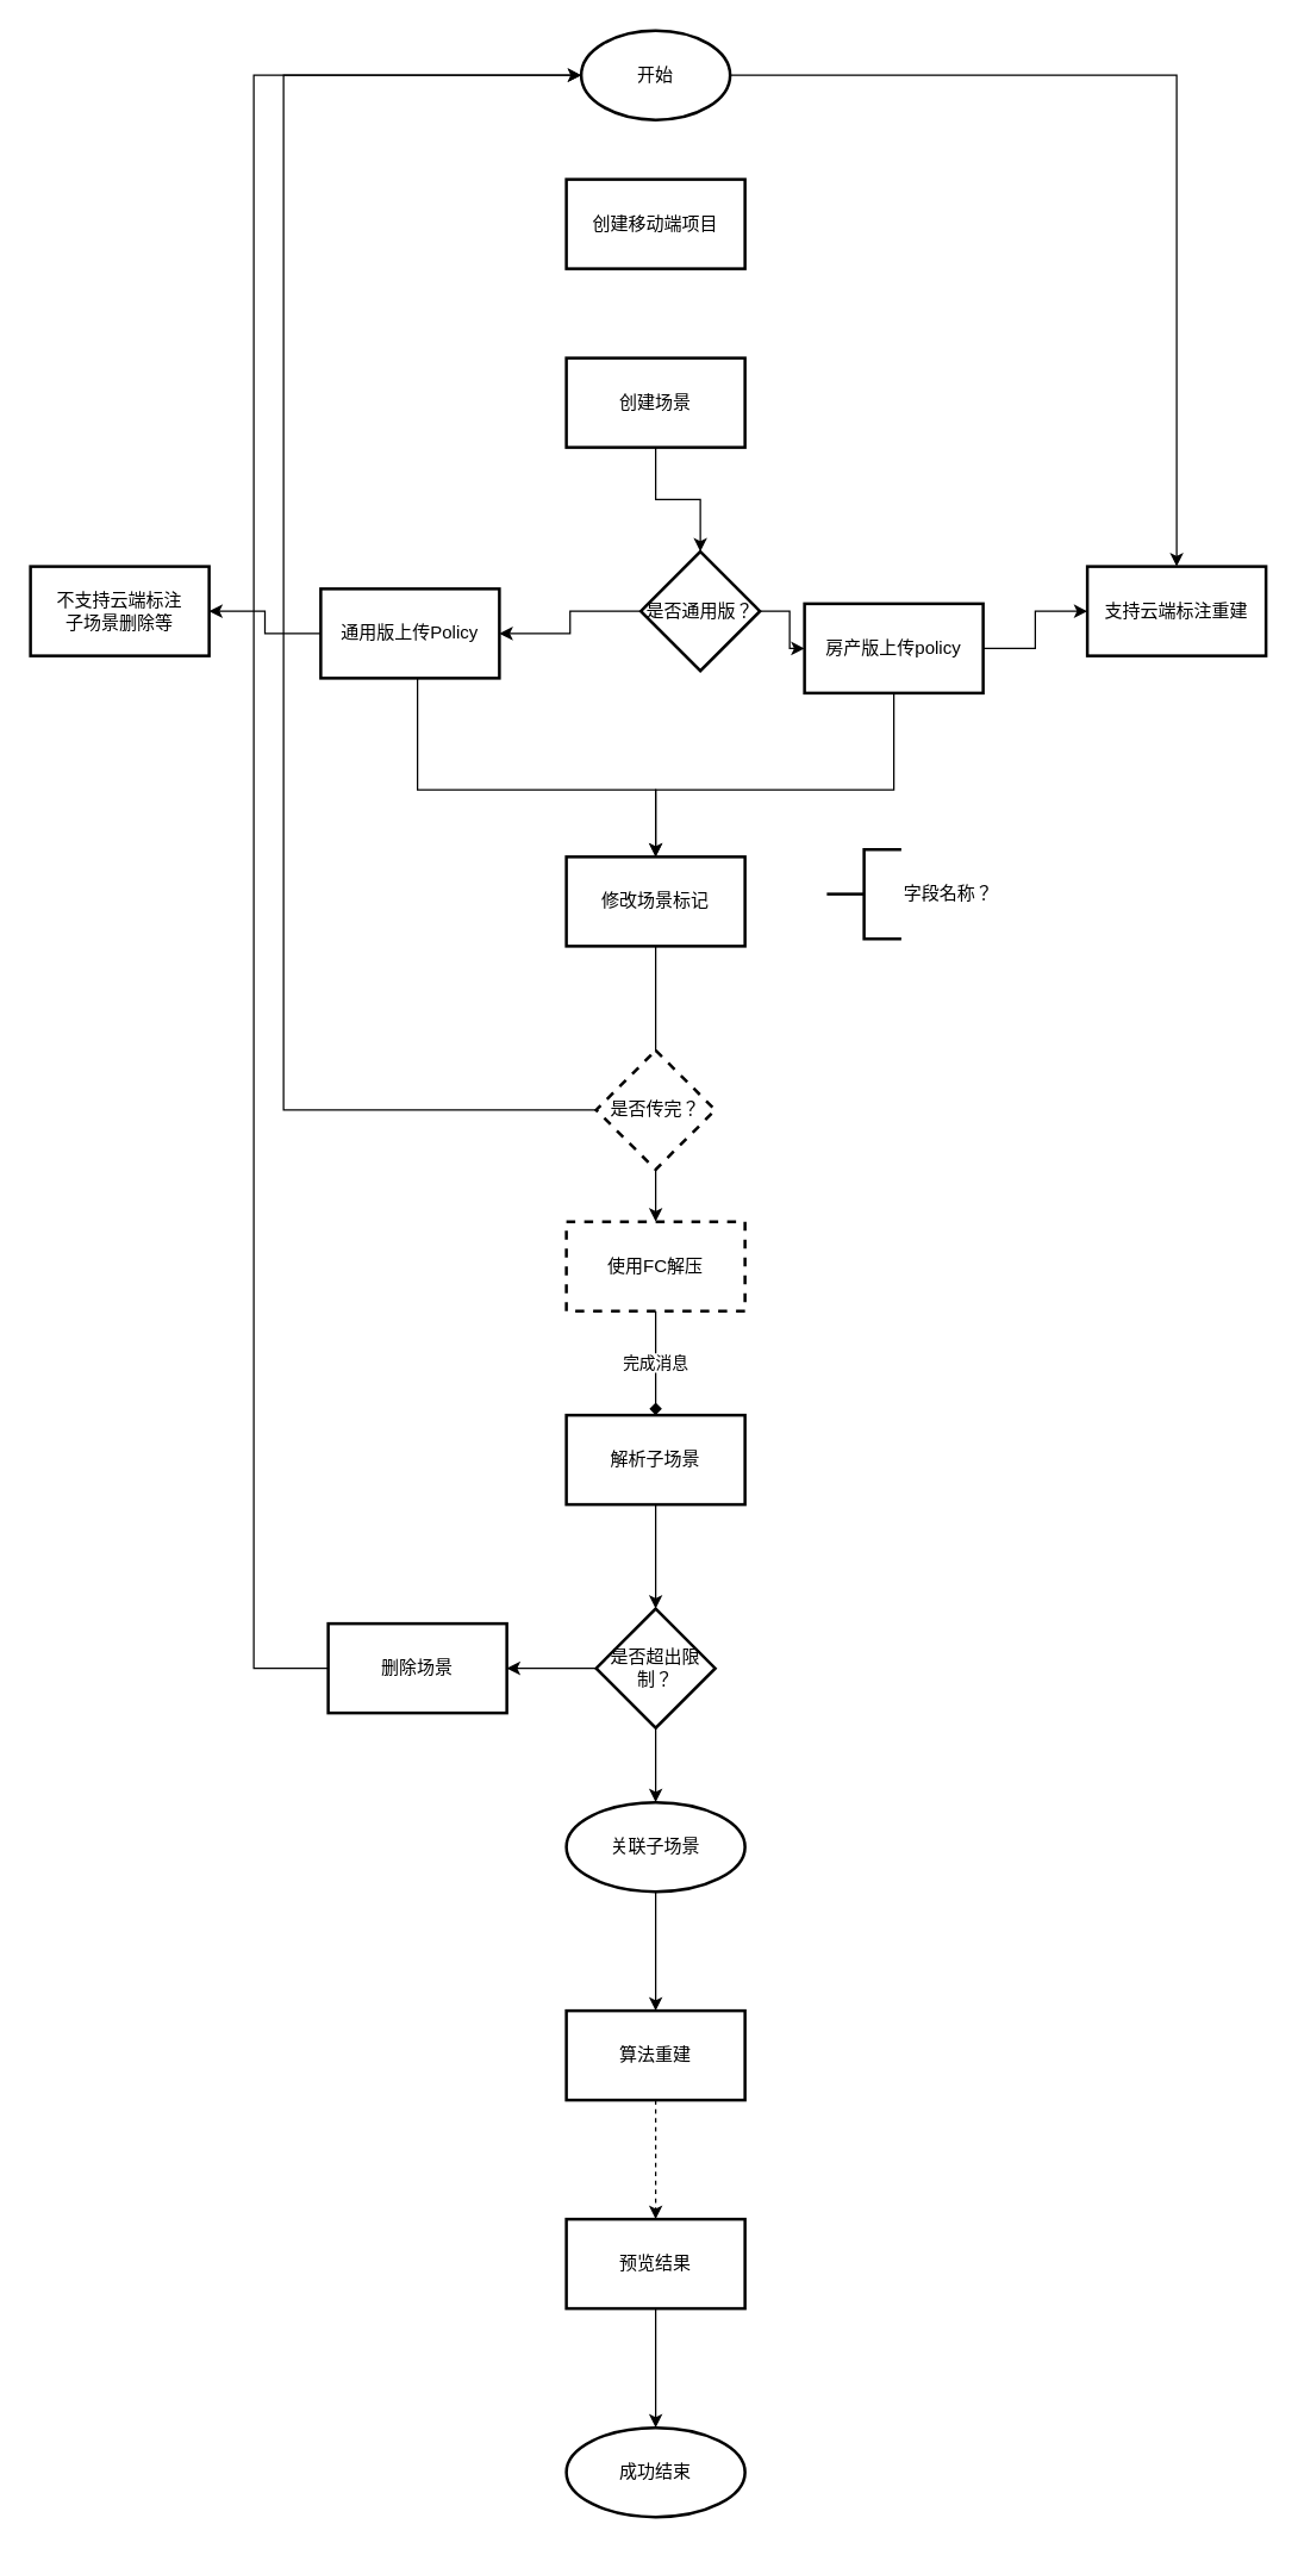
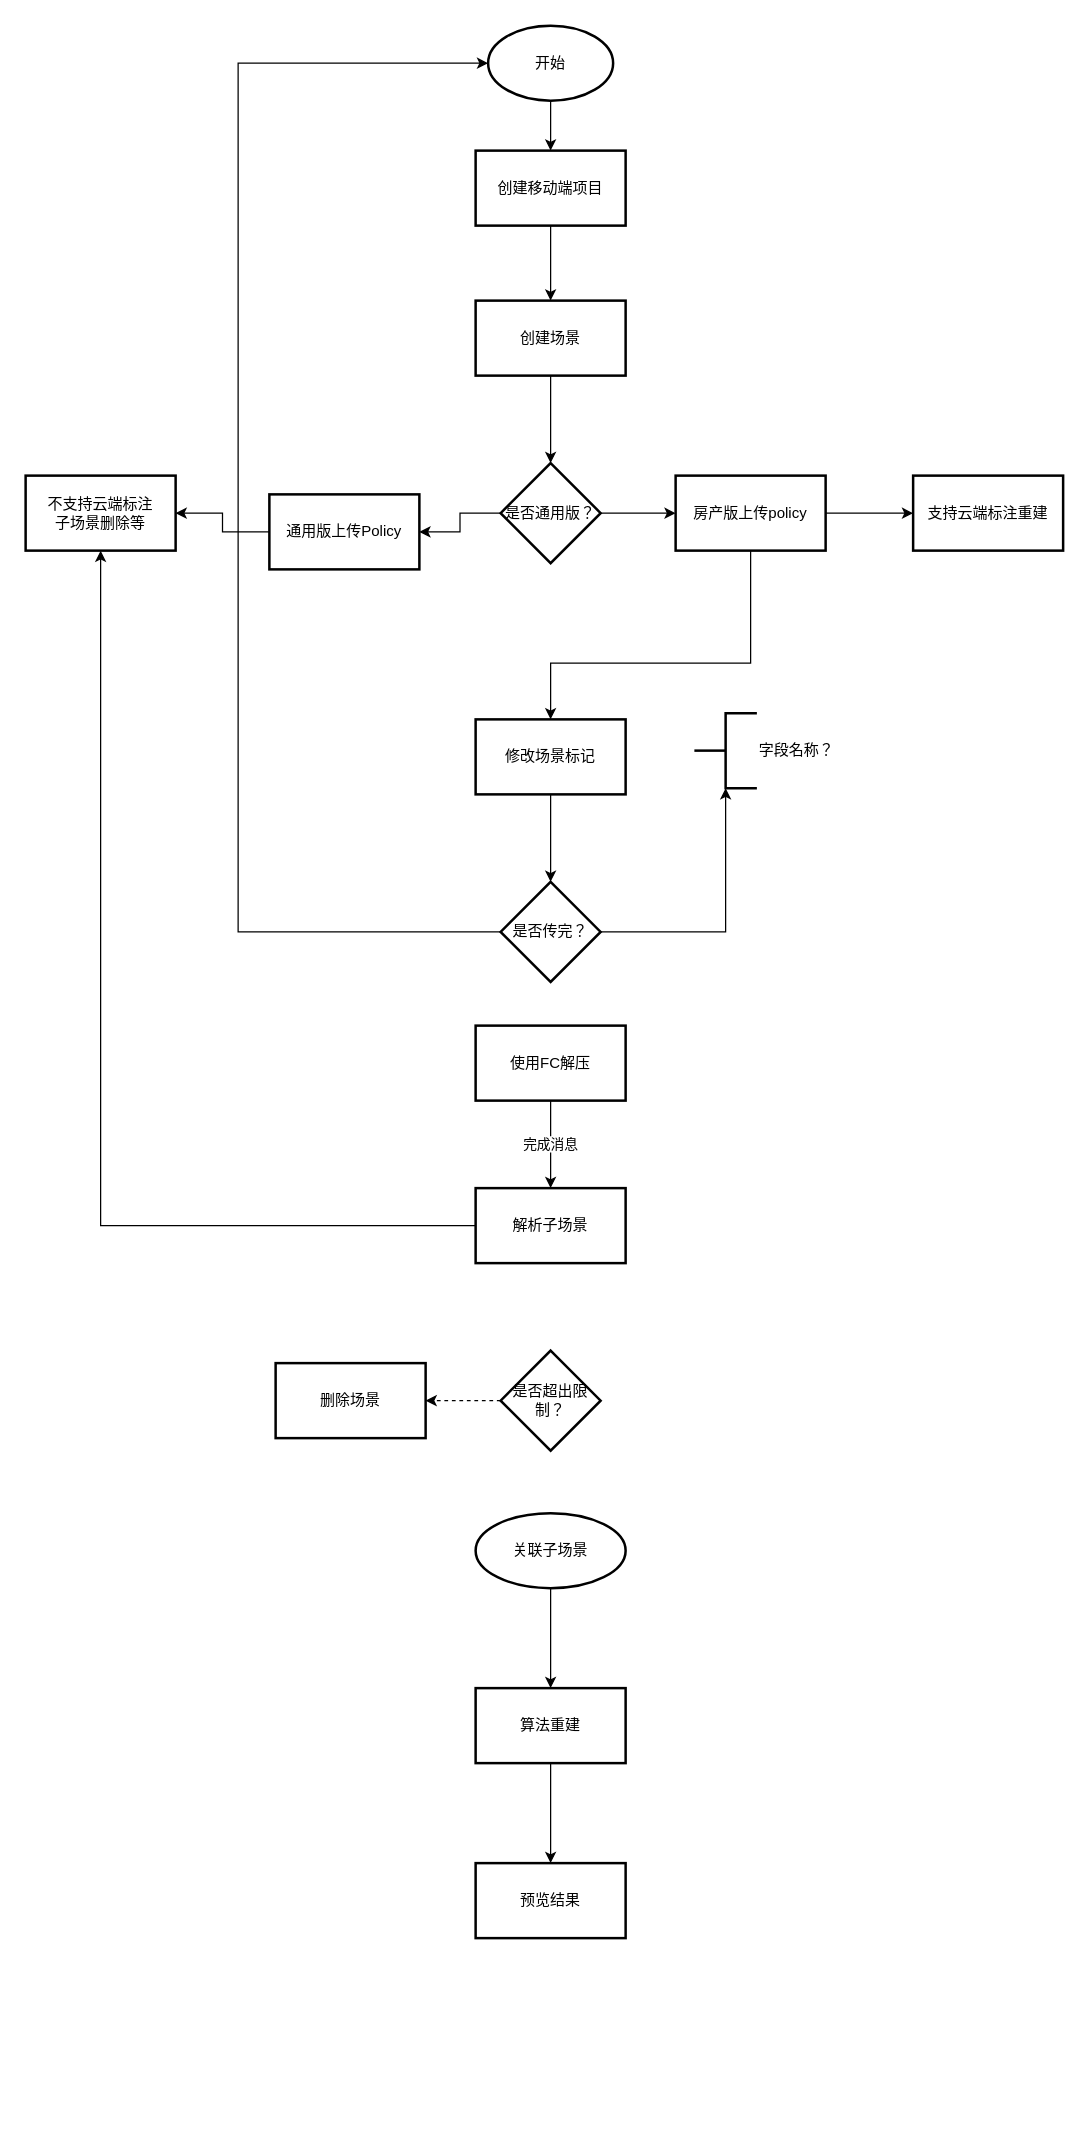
  <mxCell id="0" />
  <mxCell id="1" parent="0" />
- <mxCell id="2" value="" style="edgeStyle=orthogonalEdgeStyle;rounded=0;orthogonalLoop=1;jettySize=auto;html=1;" edge="1" parent="1" source="3" target="39"><mxGeometry relative="1" as="geometry" /></mxCell>
+ <mxCell id="2" value="" style="edgeStyle=orthogonalEdgeStyle;rounded=0;orthogonalLoop=1;jettySize=auto;html=1;" edge="1" parent="1" source="3" target="38"><mxGeometry relative="1" as="geometry" /></mxCell>
  <mxCell id="3" value="开始" style="strokeWidth=2;html=1;shape=mxgraph.flowchart.start_1;whiteSpace=wrap;" vertex="1" parent="1"><mxGeometry x="390" y="20" width="100" height="60" as="geometry" /></mxCell>
  <mxCell id="4" value="" style="edgeStyle=orthogonalEdgeStyle;rounded=0;orthogonalLoop=1;jettySize=auto;html=1;" edge="1" parent="1" source="5" target="8"><mxGeometry relative="1" as="geometry" /></mxCell>
  <mxCell id="5" value="创建场景" style="whiteSpace=wrap;html=1;strokeWidth=2;" vertex="1" parent="1"><mxGeometry x="380" y="240" width="120" height="60" as="geometry" /></mxCell>
  <mxCell id="6" value="" style="edgeStyle=orthogonalEdgeStyle;rounded=0;orthogonalLoop=1;jettySize=auto;html=1;" edge="1" parent="1" source="8" target="11"><mxGeometry relative="1" as="geometry" /></mxCell>
  <mxCell id="7" value="" style="edgeStyle=orthogonalEdgeStyle;rounded=0;orthogonalLoop=1;jettySize=auto;html=1;" edge="1" parent="1" source="8" target="14"><mxGeometry relative="1" as="geometry" /></mxCell>
- <mxCell id="8" value="是否通用版？" style="rhombus;whiteSpace=wrap;html=1;strokeWidth=2;" vertex="1" parent="1"><mxGeometry x="430" y="370" width="80" height="80" as="geometry" /></mxCell>
- <mxCell id="9" value="" style="edgeStyle=orthogonalEdgeStyle;rounded=0;orthogonalLoop=1;jettySize=auto;html=1;entryX=0.5;entryY=0;entryDx=0;entryDy=0;" edge="1" parent="1" source="11" target="16"><mxGeometry relative="1" as="geometry"><mxPoint x="280" y="520" as="targetPoint" /><Array as="points"><mxPoint x="280" y="530" /><mxPoint x="440" y="530" /></Array></mxGeometry></mxCell>
+ <mxCell id="8" value="是否通用版？" style="rhombus;whiteSpace=wrap;html=1;strokeWidth=2;" vertex="1" parent="1"><mxGeometry x="400" y="370" width="80" height="80" as="geometry" /></mxCell>
  <mxCell id="10" value="" style="edgeStyle=orthogonalEdgeStyle;rounded=0;orthogonalLoop=1;jettySize=auto;html=1;" edge="1" parent="1" source="11" target="40"><mxGeometry relative="1" as="geometry" /></mxCell>
  <mxCell id="11" value="通用版上传Policy" style="whiteSpace=wrap;html=1;strokeWidth=2;" vertex="1" parent="1"><mxGeometry x="215" y="395" width="120" height="60" as="geometry" /></mxCell>
  <mxCell id="12" value="" style="edgeStyle=orthogonalEdgeStyle;rounded=0;orthogonalLoop=1;jettySize=auto;html=1;" edge="1" parent="1" source="14" target="16"><mxGeometry relative="1" as="geometry"><Array as="points"><mxPoint x="600" y="530" /><mxPoint x="440" y="530" /></Array></mxGeometry></mxCell>
  <mxCell id="13" value="" style="edgeStyle=orthogonalEdgeStyle;rounded=0;orthogonalLoop=1;jettySize=auto;html=1;" edge="1" parent="1" source="14" target="39"><mxGeometry relative="1" as="geometry" /></mxCell>
- <mxCell id="14" value="房产版上传policy" style="whiteSpace=wrap;html=1;strokeWidth=2;" vertex="1" parent="1"><mxGeometry x="540" y="405" width="120" height="60" as="geometry" /></mxCell>
- <mxCell id="15" value="" style="edgeStyle=orthogonalEdgeStyle;rounded=0;orthogonalLoop=1;jettySize=auto;html=1;endArrow=none;" edge="1" parent="1" source="16" target="20"><mxGeometry relative="1" as="geometry" /></mxCell>
+ <mxCell id="14" value="房产版上传policy" style="whiteSpace=wrap;html=1;strokeWidth=2;" vertex="1" parent="1"><mxGeometry x="540" y="380" width="120" height="60" as="geometry" /></mxCell>
+ <mxCell id="15" value="" style="edgeStyle=orthogonalEdgeStyle;rounded=0;orthogonalLoop=1;jettySize=auto;html=1;" edge="1" parent="1" source="16" target="20"><mxGeometry relative="1" as="geometry" /></mxCell>
  <mxCell id="16" value="修改场景标记" style="whiteSpace=wrap;html=1;strokeWidth=2;" vertex="1" parent="1"><mxGeometry x="380" y="575" width="120" height="60" as="geometry" /></mxCell>
  <mxCell id="17" value="字段名称？" style="strokeWidth=2;html=1;shape=mxgraph.flowchart.annotation_2;align=left;labelPosition=right;pointerEvents=1;" vertex="1" parent="1"><mxGeometry x="555" y="570" width="50" height="60" as="geometry" /></mxCell>
  <mxCell id="18" value="" style="edgeStyle=orthogonalEdgeStyle;rounded=0;orthogonalLoop=1;jettySize=auto;html=1;entryX=0;entryY=0.5;entryDx=0;entryDy=0;entryPerimeter=0;" edge="1" parent="1" source="20" target="3"><mxGeometry relative="1" as="geometry"><mxPoint x="340" y="745" as="targetPoint" /><Array as="points"><mxPoint x="190" y="745" /><mxPoint x="190" y="50" /></Array></mxGeometry></mxCell>
- <mxCell id="19" value="" style="edgeStyle=orthogonalEdgeStyle;rounded=0;orthogonalLoop=1;jettySize=auto;html=1;" edge="1" parent="1" source="20" target="22"><mxGeometry relative="1" as="geometry" /></mxCell>
- <mxCell id="20" value="是否传完？" style="rhombus;whiteSpace=wrap;html=1;strokeWidth=2;dashed=1;" vertex="1" parent="1"><mxGeometry x="400" y="705" width="80" height="80" as="geometry" /></mxCell>
- <mxCell id="21" value="完成消息" style="edgeStyle=orthogonalEdgeStyle;rounded=0;orthogonalLoop=1;jettySize=auto;html=1;endArrow=diamond;" edge="1" parent="1" source="22" target="24"><mxGeometry relative="1" as="geometry" /></mxCell>
- <mxCell id="22" value="使用FC解压" style="whiteSpace=wrap;html=1;strokeWidth=2;dashed=1;" vertex="1" parent="1"><mxGeometry x="380" y="820" width="120" height="60" as="geometry" /></mxCell>
- <mxCell id="23" value="" style="edgeStyle=orthogonalEdgeStyle;rounded=0;orthogonalLoop=1;jettySize=auto;html=1;" edge="1" parent="1" source="24" target="27"><mxGeometry relative="1" as="geometry" /></mxCell>
+ <mxCell id="19" value="" style="edgeStyle=orthogonalEdgeStyle;rounded=0;orthogonalLoop=1;jettySize=auto;html=1;" edge="1" parent="1" source="20" target="17"><mxGeometry relative="1" as="geometry" /></mxCell>
+ <mxCell id="20" value="是否传完？" style="rhombus;whiteSpace=wrap;html=1;strokeWidth=2;" vertex="1" parent="1"><mxGeometry x="400" y="705" width="80" height="80" as="geometry" /></mxCell>
+ <mxCell id="21" value="完成消息" style="edgeStyle=orthogonalEdgeStyle;rounded=0;orthogonalLoop=1;jettySize=auto;html=1;" edge="1" parent="1" source="22" target="24"><mxGeometry relative="1" as="geometry" /></mxCell>
+ <mxCell id="22" value="使用FC解压" style="whiteSpace=wrap;html=1;strokeWidth=2;" vertex="1" parent="1"><mxGeometry x="380" y="820" width="120" height="60" as="geometry" /></mxCell>
+ <mxCell id="23" value="" style="edgeStyle=orthogonalEdgeStyle;rounded=0;orthogonalLoop=1;jettySize=auto;html=1;" edge="1" parent="1" source="24" target="40"><mxGeometry relative="1" as="geometry" /></mxCell>
  <mxCell id="24" value="解析子场景" style="whiteSpace=wrap;html=1;strokeWidth=2;" vertex="1" parent="1"><mxGeometry x="380" y="950" width="120" height="60" as="geometry" /></mxCell>
- <mxCell id="25" value="" style="edgeStyle=orthogonalEdgeStyle;rounded=0;orthogonalLoop=1;jettySize=auto;html=1;" edge="1" parent="1" source="27" target="29"><mxGeometry relative="1" as="geometry" /></mxCell>
- <mxCell id="26" value="" style="edgeStyle=orthogonalEdgeStyle;rounded=0;orthogonalLoop=1;jettySize=auto;html=1;" edge="1" parent="1" source="27" target="31"><mxGeometry relative="1" as="geometry" /></mxCell>
+ <mxCell id="25" value="" style="edgeStyle=orthogonalEdgeStyle;rounded=0;orthogonalLoop=1;jettySize=auto;html=1;dashed=1;" edge="1" parent="1" source="27" target="29"><mxGeometry relative="1" as="geometry" /></mxCell>
  <mxCell id="27" value="是否超出限制？" style="rhombus;whiteSpace=wrap;html=1;strokeWidth=2;" vertex="1" parent="1"><mxGeometry x="400" y="1080" width="80" height="80" as="geometry" /></mxCell>
- <mxCell id="28" style="edgeStyle=orthogonalEdgeStyle;rounded=0;orthogonalLoop=1;jettySize=auto;html=1;exitX=0;exitY=0.5;exitDx=0;exitDy=0;entryX=0;entryY=0.5;entryDx=0;entryDy=0;entryPerimeter=0;" edge="1" parent="1" source="29" target="3"><mxGeometry relative="1" as="geometry"><mxPoint x="280" y="775" as="targetPoint" /><Array as="points"><mxPoint x="170" y="1120" /><mxPoint x="170" y="50" /></Array></mxGeometry></mxCell>
  <mxCell id="29" value="删除场景" style="whiteSpace=wrap;html=1;strokeWidth=2;" vertex="1" parent="1"><mxGeometry x="220" y="1090" width="120" height="60" as="geometry" /></mxCell>
  <mxCell id="30" value="" style="edgeStyle=orthogonalEdgeStyle;rounded=0;orthogonalLoop=1;jettySize=auto;html=1;" edge="1" parent="1" source="31" target="33"><mxGeometry relative="1" as="geometry" /></mxCell>
  <mxCell id="31" value="关联子场景" style="ellipse;whiteSpace=wrap;html=1;strokeWidth=2;" vertex="1" parent="1"><mxGeometry x="380" y="1210" width="120" height="60" as="geometry" /></mxCell>
- <mxCell id="32" value="" style="edgeStyle=orthogonalEdgeStyle;rounded=0;orthogonalLoop=1;jettySize=auto;html=1;dashed=1;" edge="1" parent="1" source="33" target="35"><mxGeometry relative="1" as="geometry" /></mxCell>
+ <mxCell id="32" value="" style="edgeStyle=orthogonalEdgeStyle;rounded=0;orthogonalLoop=1;jettySize=auto;html=1;" edge="1" parent="1" source="33" target="35"><mxGeometry relative="1" as="geometry" /></mxCell>
  <mxCell id="33" value="算法重建" style="whiteSpace=wrap;html=1;strokeWidth=2;" vertex="1" parent="1"><mxGeometry x="380" y="1350" width="120" height="60" as="geometry" /></mxCell>
- <mxCell id="34" value="" style="edgeStyle=orthogonalEdgeStyle;rounded=0;orthogonalLoop=1;jettySize=auto;html=1;" edge="1" parent="1" source="35" target="36"><mxGeometry relative="1" as="geometry" /></mxCell>
  <mxCell id="35" value="预览结果" style="whiteSpace=wrap;html=1;strokeWidth=2;" vertex="1" parent="1"><mxGeometry x="380" y="1490" width="120" height="60" as="geometry" /></mxCell>
- <mxCell id="36" value="成功结束" style="ellipse;whiteSpace=wrap;html=1;strokeWidth=2;" vertex="1" parent="1"><mxGeometry x="380" y="1630" width="120" height="60" as="geometry" /></mxCell>
+ <mxCell id="37" value="" style="edgeStyle=orthogonalEdgeStyle;rounded=0;orthogonalLoop=1;jettySize=auto;html=1;" edge="1" parent="1" source="38" target="5"><mxGeometry relative="1" as="geometry" /></mxCell>
  <mxCell id="38" value="创建移动端项目" style="whiteSpace=wrap;html=1;strokeWidth=2;" vertex="1" parent="1"><mxGeometry x="380" y="120" width="120" height="60" as="geometry" /></mxCell>
  <mxCell id="39" value="支持云端标注重建" style="whiteSpace=wrap;html=1;strokeWidth=2;" vertex="1" parent="1"><mxGeometry x="730" y="380" width="120" height="60" as="geometry" /></mxCell>
  <mxCell id="40" value="不支持云端标注&lt;br&gt;子场景删除等" style="whiteSpace=wrap;html=1;strokeWidth=2;" vertex="1" parent="1"><mxGeometry x="20" y="380" width="120" height="60" as="geometry" /></mxCell>
